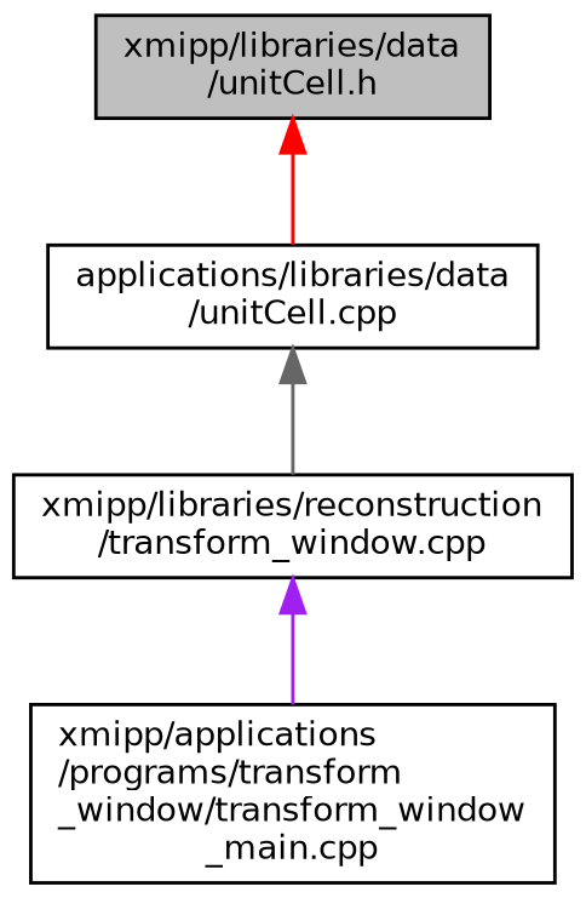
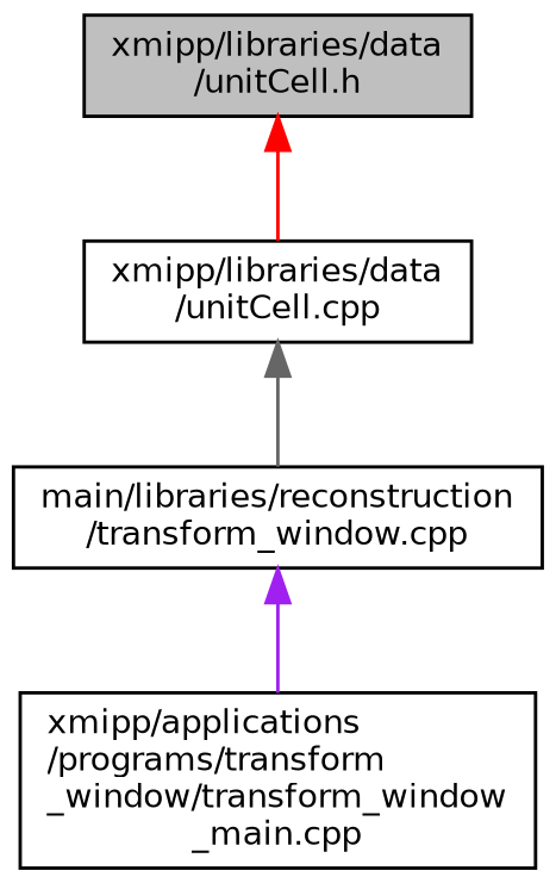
  digraph {
    node [color=black fillcolor=white fontname=Helvetica fontsize=10 shape=record style=filled]
    edge [dir=back fontname=Helvetica fontsize=10 labelfontname=Helvetica labelfontsize=10 style=solid]
    n1 [fillcolor=grey75 fontcolor=black height=0.2 label="xmipp/libraries/data\l/unitCell.h" width=0.4]
-   n2 [height=0.2 label="applications/libraries/data\l/unitCell.cpp" width=0.4]
-   n3 [height=0.2 label="xmipp/libraries/reconstruction\l/transform_window.cpp" width=0.4]
+   n2 [height=0.2 label="xmipp/libraries/data\l/unitCell.cpp" width=0.4]
+   n3 [height=0.2 label="main/libraries/reconstruction\l/transform_window.cpp" width=0.4]
    n4 [height=0.2 label="xmipp/applications\l/programs/transform\l_window/transform_window\l_main.cpp" width=0.4]
    n1 -> n2 [color=red]
    n2 -> n3 [color=gray40]
    n3 -> n4 [color=purple]
  }
